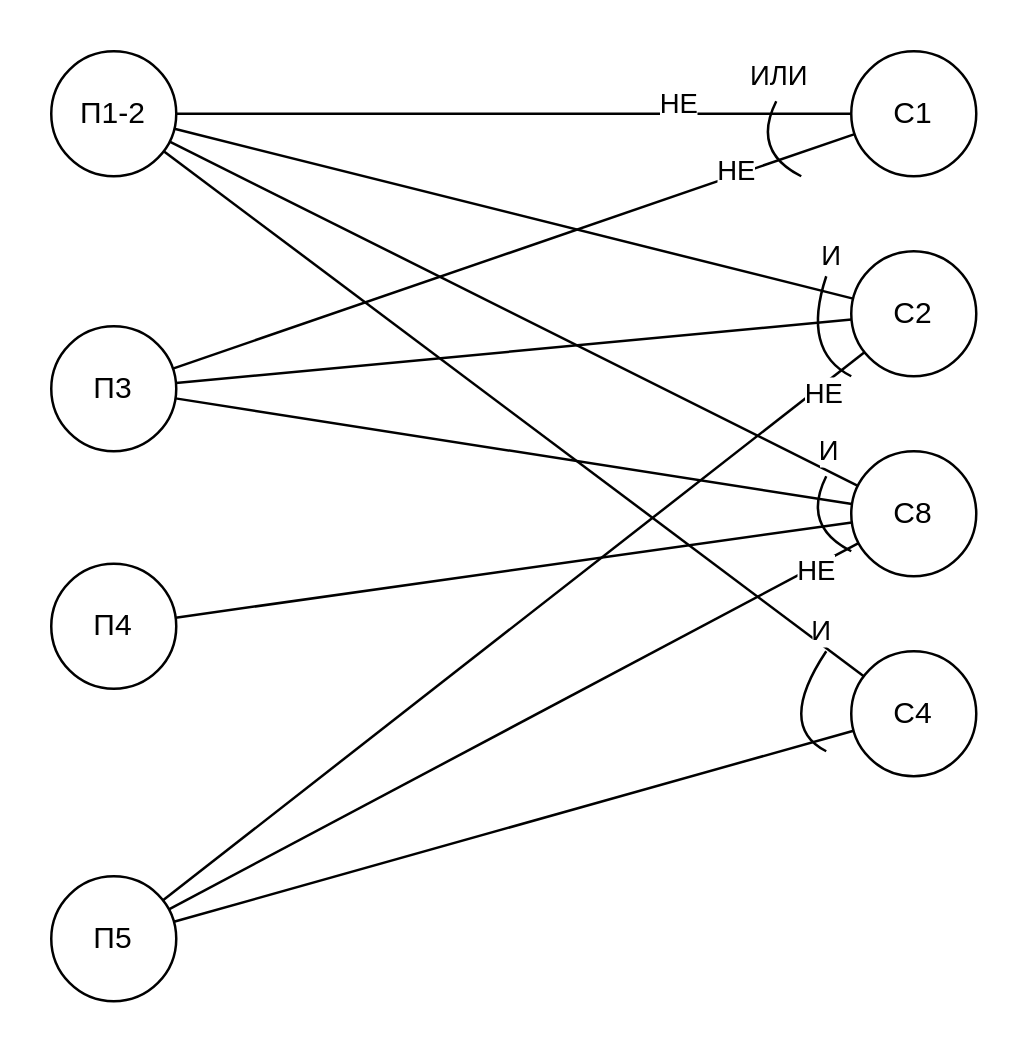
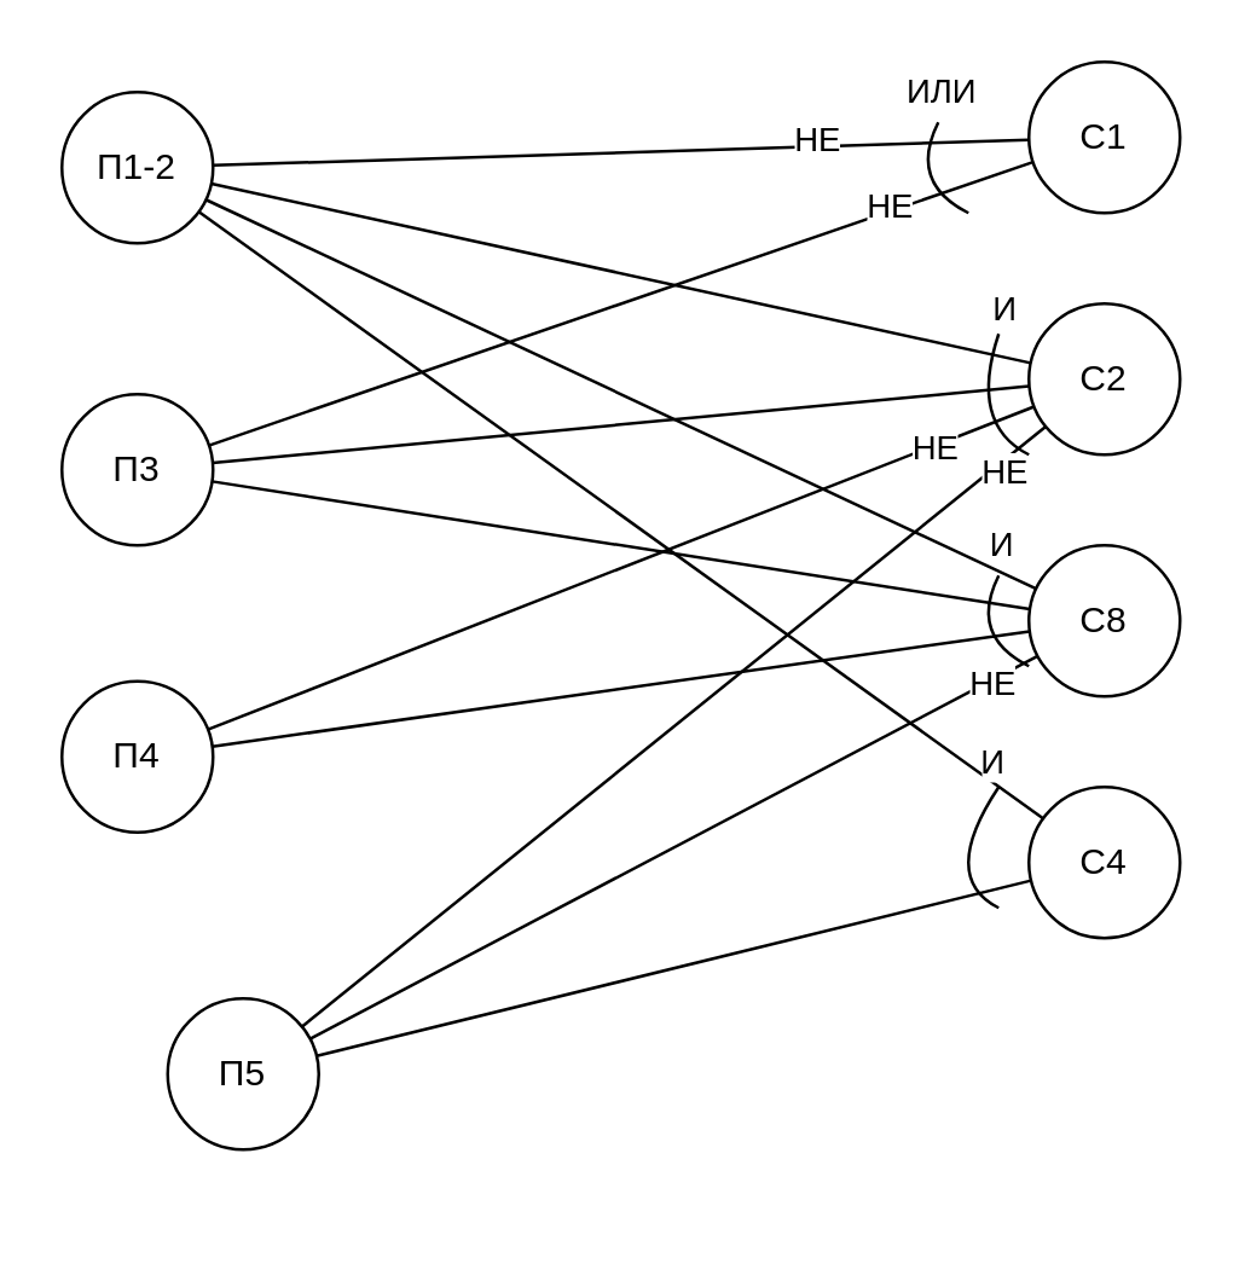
  <mxCell id="0" />
  <mxCell id="1" parent="0" />
  <mxCell id="2" style="rounded=0;orthogonalLoop=1;jettySize=auto;html=1;endArrow=none;endFill=0;" edge="1" parent="1" source="7" target="17"><mxGeometry relative="1" as="geometry" /></mxCell>
  <mxCell id="3" value="НЕ" style="edgeLabel;html=1;align=center;verticalAlign=middle;resizable=0;points=[];" vertex="1" connectable="0" parent="2"><mxGeometry x="-0.178" y="2" relative="1" as="geometry"><mxPoint x="89" y="-3" as="offset" /></mxGeometry></mxCell>
  <mxCell id="4" style="edgeStyle=none;rounded=0;orthogonalLoop=1;jettySize=auto;html=1;strokeColor=default;align=center;verticalAlign=middle;fontFamily=Helvetica;fontSize=11;fontColor=default;labelBackgroundColor=default;endArrow=none;endFill=0;" edge="1" parent="1" source="7" target="18"><mxGeometry relative="1" as="geometry" /></mxCell>
  <mxCell id="5" style="edgeStyle=none;rounded=0;orthogonalLoop=1;jettySize=auto;html=1;strokeColor=default;align=center;verticalAlign=middle;fontFamily=Helvetica;fontSize=11;fontColor=default;labelBackgroundColor=default;endArrow=none;endFill=0;" edge="1" parent="1" source="7" target="19"><mxGeometry relative="1" as="geometry" /></mxCell>
  <mxCell id="6" style="edgeStyle=none;rounded=0;orthogonalLoop=1;jettySize=auto;html=1;strokeColor=default;align=center;verticalAlign=middle;fontFamily=Helvetica;fontSize=11;fontColor=default;labelBackgroundColor=default;endArrow=none;endFill=0;" edge="1" parent="1" source="7" target="20"><mxGeometry relative="1" as="geometry" /></mxCell>
- <mxCell id="7" value="П1-2" style="ellipse;whiteSpace=wrap;html=1;aspect=fixed;" vertex="1" parent="1"><mxGeometry x="20" y="20" width="50" height="50" as="geometry" /></mxCell>
+ <mxCell id="7" value="П1-2" style="ellipse;whiteSpace=wrap;html=1;aspect=fixed;" vertex="1" parent="1"><mxGeometry x="20" y="30" width="50" height="50" as="geometry" /></mxCell>
  <mxCell id="8" style="edgeStyle=none;rounded=0;orthogonalLoop=1;jettySize=auto;html=1;strokeColor=default;align=center;verticalAlign=middle;fontFamily=Helvetica;fontSize=11;fontColor=default;labelBackgroundColor=default;endArrow=none;endFill=0;" edge="1" parent="1" source="12" target="17"><mxGeometry relative="1" as="geometry" /></mxCell>
  <mxCell id="9" value="НЕ" style="edgeLabel;html=1;align=center;verticalAlign=middle;resizable=0;points=[];fontFamily=Helvetica;fontSize=11;fontColor=default;labelBackgroundColor=default;" vertex="1" connectable="0" parent="8"><mxGeometry x="0.561" relative="1" as="geometry"><mxPoint x="12" y="-6" as="offset" /></mxGeometry></mxCell>
  <mxCell id="10" style="edgeStyle=none;rounded=0;orthogonalLoop=1;jettySize=auto;html=1;strokeColor=default;align=center;verticalAlign=middle;fontFamily=Helvetica;fontSize=11;fontColor=default;labelBackgroundColor=default;endArrow=none;endFill=0;" edge="1" parent="1" source="12" target="18"><mxGeometry relative="1" as="geometry" /></mxCell>
  <mxCell id="11" style="edgeStyle=none;rounded=0;orthogonalLoop=1;jettySize=auto;html=1;strokeColor=default;align=center;verticalAlign=middle;fontFamily=Helvetica;fontSize=11;fontColor=default;labelBackgroundColor=default;endArrow=none;endFill=0;" edge="1" parent="1" source="12" target="19"><mxGeometry relative="1" as="geometry" /></mxCell>
  <mxCell id="12" value="П3" style="ellipse;whiteSpace=wrap;html=1;aspect=fixed;" vertex="1" parent="1"><mxGeometry x="20" y="130" width="50" height="50" as="geometry" /></mxCell>
+ <mxCell id="13" style="edgeStyle=none;rounded=0;orthogonalLoop=1;jettySize=auto;html=1;strokeColor=default;align=center;verticalAlign=middle;fontFamily=Helvetica;fontSize=11;fontColor=default;labelBackgroundColor=default;endArrow=none;endFill=0;" edge="1" parent="1" source="16" target="18"><mxGeometry relative="1" as="geometry" /></mxCell>
+ <mxCell id="14" value="НЕ" style="edgeLabel;html=1;align=center;verticalAlign=middle;resizable=0;points=[];fontFamily=Helvetica;fontSize=11;fontColor=default;labelBackgroundColor=default;" vertex="1" connectable="0" parent="13"><mxGeometry x="0.759" y="-1" relative="1" as="geometry"><mxPoint as="offset" /></mxGeometry></mxCell>
  <mxCell id="15" style="edgeStyle=none;rounded=0;orthogonalLoop=1;jettySize=auto;html=1;strokeColor=default;align=center;verticalAlign=middle;fontFamily=Helvetica;fontSize=11;fontColor=default;labelBackgroundColor=default;endArrow=none;endFill=0;" edge="1" parent="1" source="16" target="19"><mxGeometry relative="1" as="geometry" /></mxCell>
  <mxCell id="16" value="П4" style="ellipse;whiteSpace=wrap;html=1;aspect=fixed;" vertex="1" parent="1"><mxGeometry x="20" y="225" width="50" height="50" as="geometry" /></mxCell>
  <mxCell id="17" value="С1" style="ellipse;whiteSpace=wrap;html=1;aspect=fixed;" vertex="1" parent="1"><mxGeometry x="340" y="20" width="50" height="50" as="geometry" /></mxCell>
  <mxCell id="18" value="С2" style="ellipse;whiteSpace=wrap;html=1;aspect=fixed;" vertex="1" parent="1"><mxGeometry x="340" y="100" width="50" height="50" as="geometry" /></mxCell>
  <mxCell id="19" value="С8" style="ellipse;whiteSpace=wrap;html=1;aspect=fixed;" vertex="1" parent="1"><mxGeometry x="340" y="180" width="50" height="50" as="geometry" /></mxCell>
  <mxCell id="20" value="С4" style="ellipse;whiteSpace=wrap;html=1;aspect=fixed;" vertex="1" parent="1"><mxGeometry x="340" y="260" width="50" height="50" as="geometry" /></mxCell>
  <mxCell id="21" value="" style="curved=1;endArrow=none;html=1;rounded=0;strokeColor=default;align=center;verticalAlign=middle;fontFamily=Helvetica;fontSize=11;fontColor=default;labelBackgroundColor=default;endFill=0;" edge="1" parent="1"><mxGeometry width="50" height="50" relative="1" as="geometry"><mxPoint x="320" y="70" as="sourcePoint" /><mxPoint x="310" y="40" as="targetPoint" /><Array as="points"><mxPoint x="320" y="70" /><mxPoint x="300" y="60" /></Array></mxGeometry></mxCell>
  <mxCell id="22" value="ИЛИ" style="edgeLabel;html=1;align=center;verticalAlign=middle;resizable=0;points=[];fontFamily=Helvetica;fontSize=11;fontColor=default;labelBackgroundColor=default;" vertex="1" connectable="0" parent="21"><mxGeometry x="0.544" y="-3" relative="1" as="geometry"><mxPoint x="2" y="-21" as="offset" /></mxGeometry></mxCell>
  <mxCell id="23" style="edgeStyle=none;rounded=0;orthogonalLoop=1;jettySize=auto;html=1;strokeColor=default;align=center;verticalAlign=middle;fontFamily=Helvetica;fontSize=11;fontColor=default;labelBackgroundColor=default;endArrow=none;endFill=0;" edge="1" parent="1" source="28" target="20"><mxGeometry relative="1" as="geometry" /></mxCell>
  <mxCell id="24" style="edgeStyle=none;rounded=0;orthogonalLoop=1;jettySize=auto;html=1;strokeColor=default;align=center;verticalAlign=middle;fontFamily=Helvetica;fontSize=11;fontColor=default;labelBackgroundColor=default;endArrow=none;endFill=0;" edge="1" parent="1" source="28" target="18"><mxGeometry relative="1" as="geometry" /></mxCell>
  <mxCell id="25" value="НЕ" style="edgeLabel;html=1;align=center;verticalAlign=middle;resizable=0;points=[];fontFamily=Helvetica;fontSize=11;fontColor=default;labelBackgroundColor=default;" vertex="1" connectable="0" parent="24"><mxGeometry x="0.871" y="-3" relative="1" as="geometry"><mxPoint as="offset" /></mxGeometry></mxCell>
  <mxCell id="26" style="edgeStyle=none;rounded=0;orthogonalLoop=1;jettySize=auto;html=1;strokeColor=default;align=center;verticalAlign=middle;fontFamily=Helvetica;fontSize=11;fontColor=default;labelBackgroundColor=default;endArrow=none;endFill=0;" edge="1" parent="1" source="28" target="19"><mxGeometry relative="1" as="geometry" /></mxCell>
  <mxCell id="27" value="НЕ" style="edgeLabel;html=1;align=center;verticalAlign=middle;resizable=0;points=[];fontFamily=Helvetica;fontSize=11;fontColor=default;labelBackgroundColor=default;" vertex="1" connectable="0" parent="26"><mxGeometry x="0.868" y="-1" relative="1" as="geometry"><mxPoint as="offset" /></mxGeometry></mxCell>
- <mxCell id="28" value="П5" style="ellipse;whiteSpace=wrap;html=1;aspect=fixed;" vertex="1" parent="1"><mxGeometry x="20" y="350" width="50" height="50" as="geometry" /></mxCell>
+ <mxCell id="28" value="П5" style="ellipse;whiteSpace=wrap;html=1;aspect=fixed;" vertex="1" parent="1"><mxGeometry x="55" y="330" width="50" height="50" as="geometry" /></mxCell>
  <mxCell id="29" value="" style="curved=1;endArrow=none;html=1;rounded=0;strokeColor=default;align=center;verticalAlign=middle;fontFamily=Helvetica;fontSize=11;fontColor=default;labelBackgroundColor=default;endFill=0;" edge="1" parent="1"><mxGeometry width="50" height="50" relative="1" as="geometry"><mxPoint x="340" y="150" as="sourcePoint" /><mxPoint x="330" y="110" as="targetPoint" /><Array as="points"><mxPoint x="340" y="150" /><mxPoint x="320" y="140" /></Array></mxGeometry></mxCell>
  <mxCell id="30" value="И" style="edgeLabel;html=1;align=center;verticalAlign=middle;resizable=0;points=[];fontFamily=Helvetica;fontSize=11;fontColor=default;labelBackgroundColor=default;" vertex="1" connectable="0" parent="29"><mxGeometry x="0.544" y="-3" relative="1" as="geometry"><mxPoint x="2" y="-21" as="offset" /></mxGeometry></mxCell>
  <mxCell id="31" value="" style="curved=1;endArrow=none;html=1;rounded=0;strokeColor=default;align=center;verticalAlign=middle;fontFamily=Helvetica;fontSize=11;fontColor=default;labelBackgroundColor=default;endFill=0;" edge="1" parent="1"><mxGeometry width="50" height="50" relative="1" as="geometry"><mxPoint x="340" y="220" as="sourcePoint" /><mxPoint x="330" y="190" as="targetPoint" /><Array as="points"><mxPoint x="340" y="220" /><mxPoint x="320" y="210" /></Array></mxGeometry></mxCell>
  <mxCell id="32" value="И" style="edgeLabel;html=1;align=center;verticalAlign=middle;resizable=0;points=[];fontFamily=Helvetica;fontSize=11;fontColor=default;labelBackgroundColor=default;" vertex="1" connectable="0" parent="31"><mxGeometry x="0.544" y="-3" relative="1" as="geometry"><mxPoint x="2" y="-21" as="offset" /></mxGeometry></mxCell>
  <mxCell id="33" value="" style="curved=1;endArrow=none;html=1;rounded=0;strokeColor=default;align=center;verticalAlign=middle;fontFamily=Helvetica;fontSize=11;fontColor=default;labelBackgroundColor=default;endFill=0;" edge="1" parent="1"><mxGeometry width="50" height="50" relative="1" as="geometry"><mxPoint x="330" y="300" as="sourcePoint" /><mxPoint x="330" y="260" as="targetPoint" /><Array as="points"><mxPoint x="330" y="300" /><mxPoint x="310" y="290" /></Array></mxGeometry></mxCell>
  <mxCell id="34" value="И" style="edgeLabel;html=1;align=center;verticalAlign=middle;resizable=0;points=[];fontFamily=Helvetica;fontSize=11;fontColor=default;labelBackgroundColor=default;" vertex="1" connectable="0" parent="33"><mxGeometry x="0.544" y="-3" relative="1" as="geometry"><mxPoint x="2" y="-21" as="offset" /></mxGeometry></mxCell>
